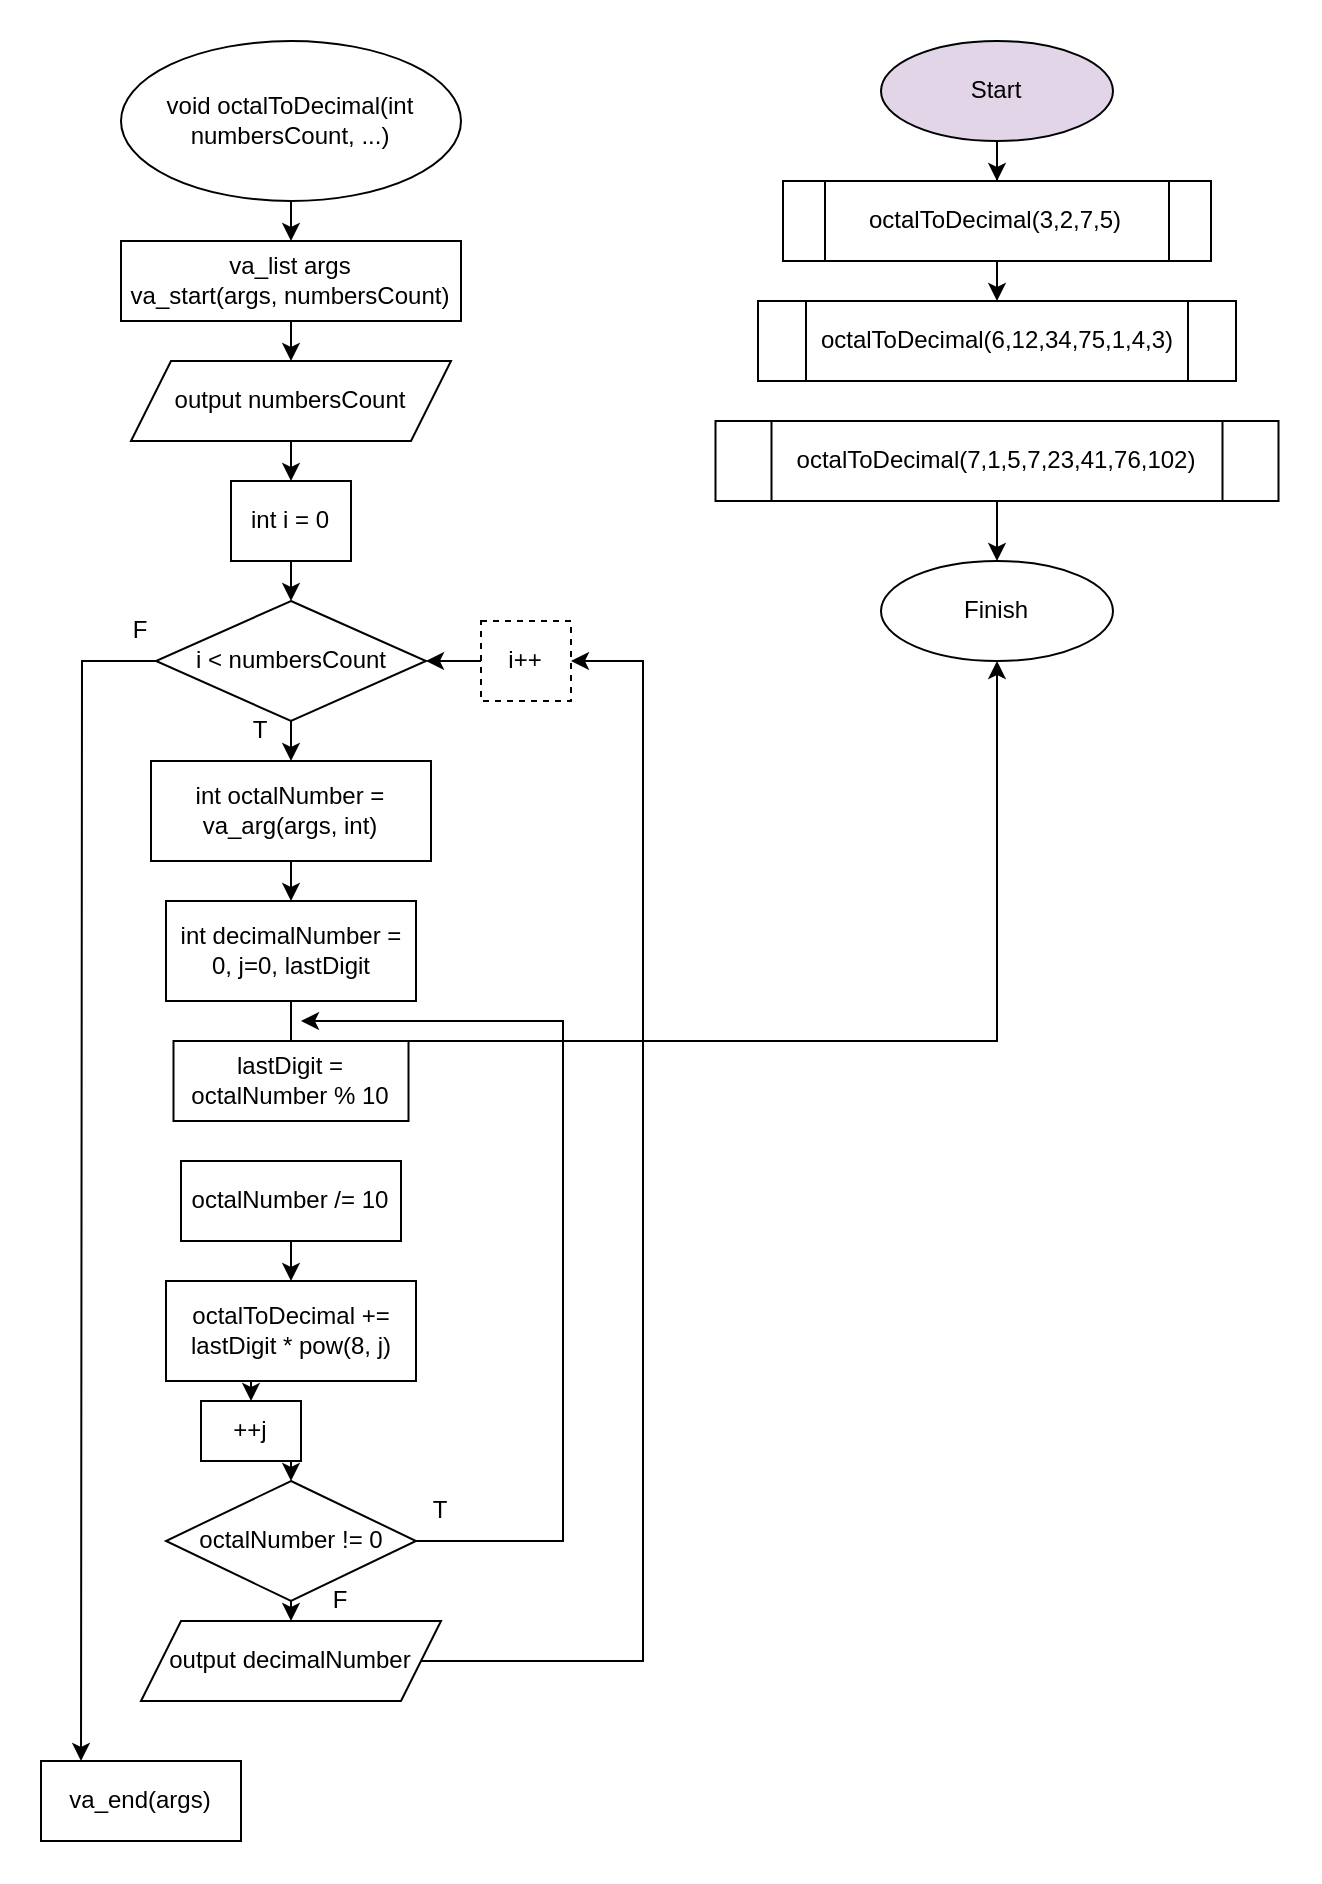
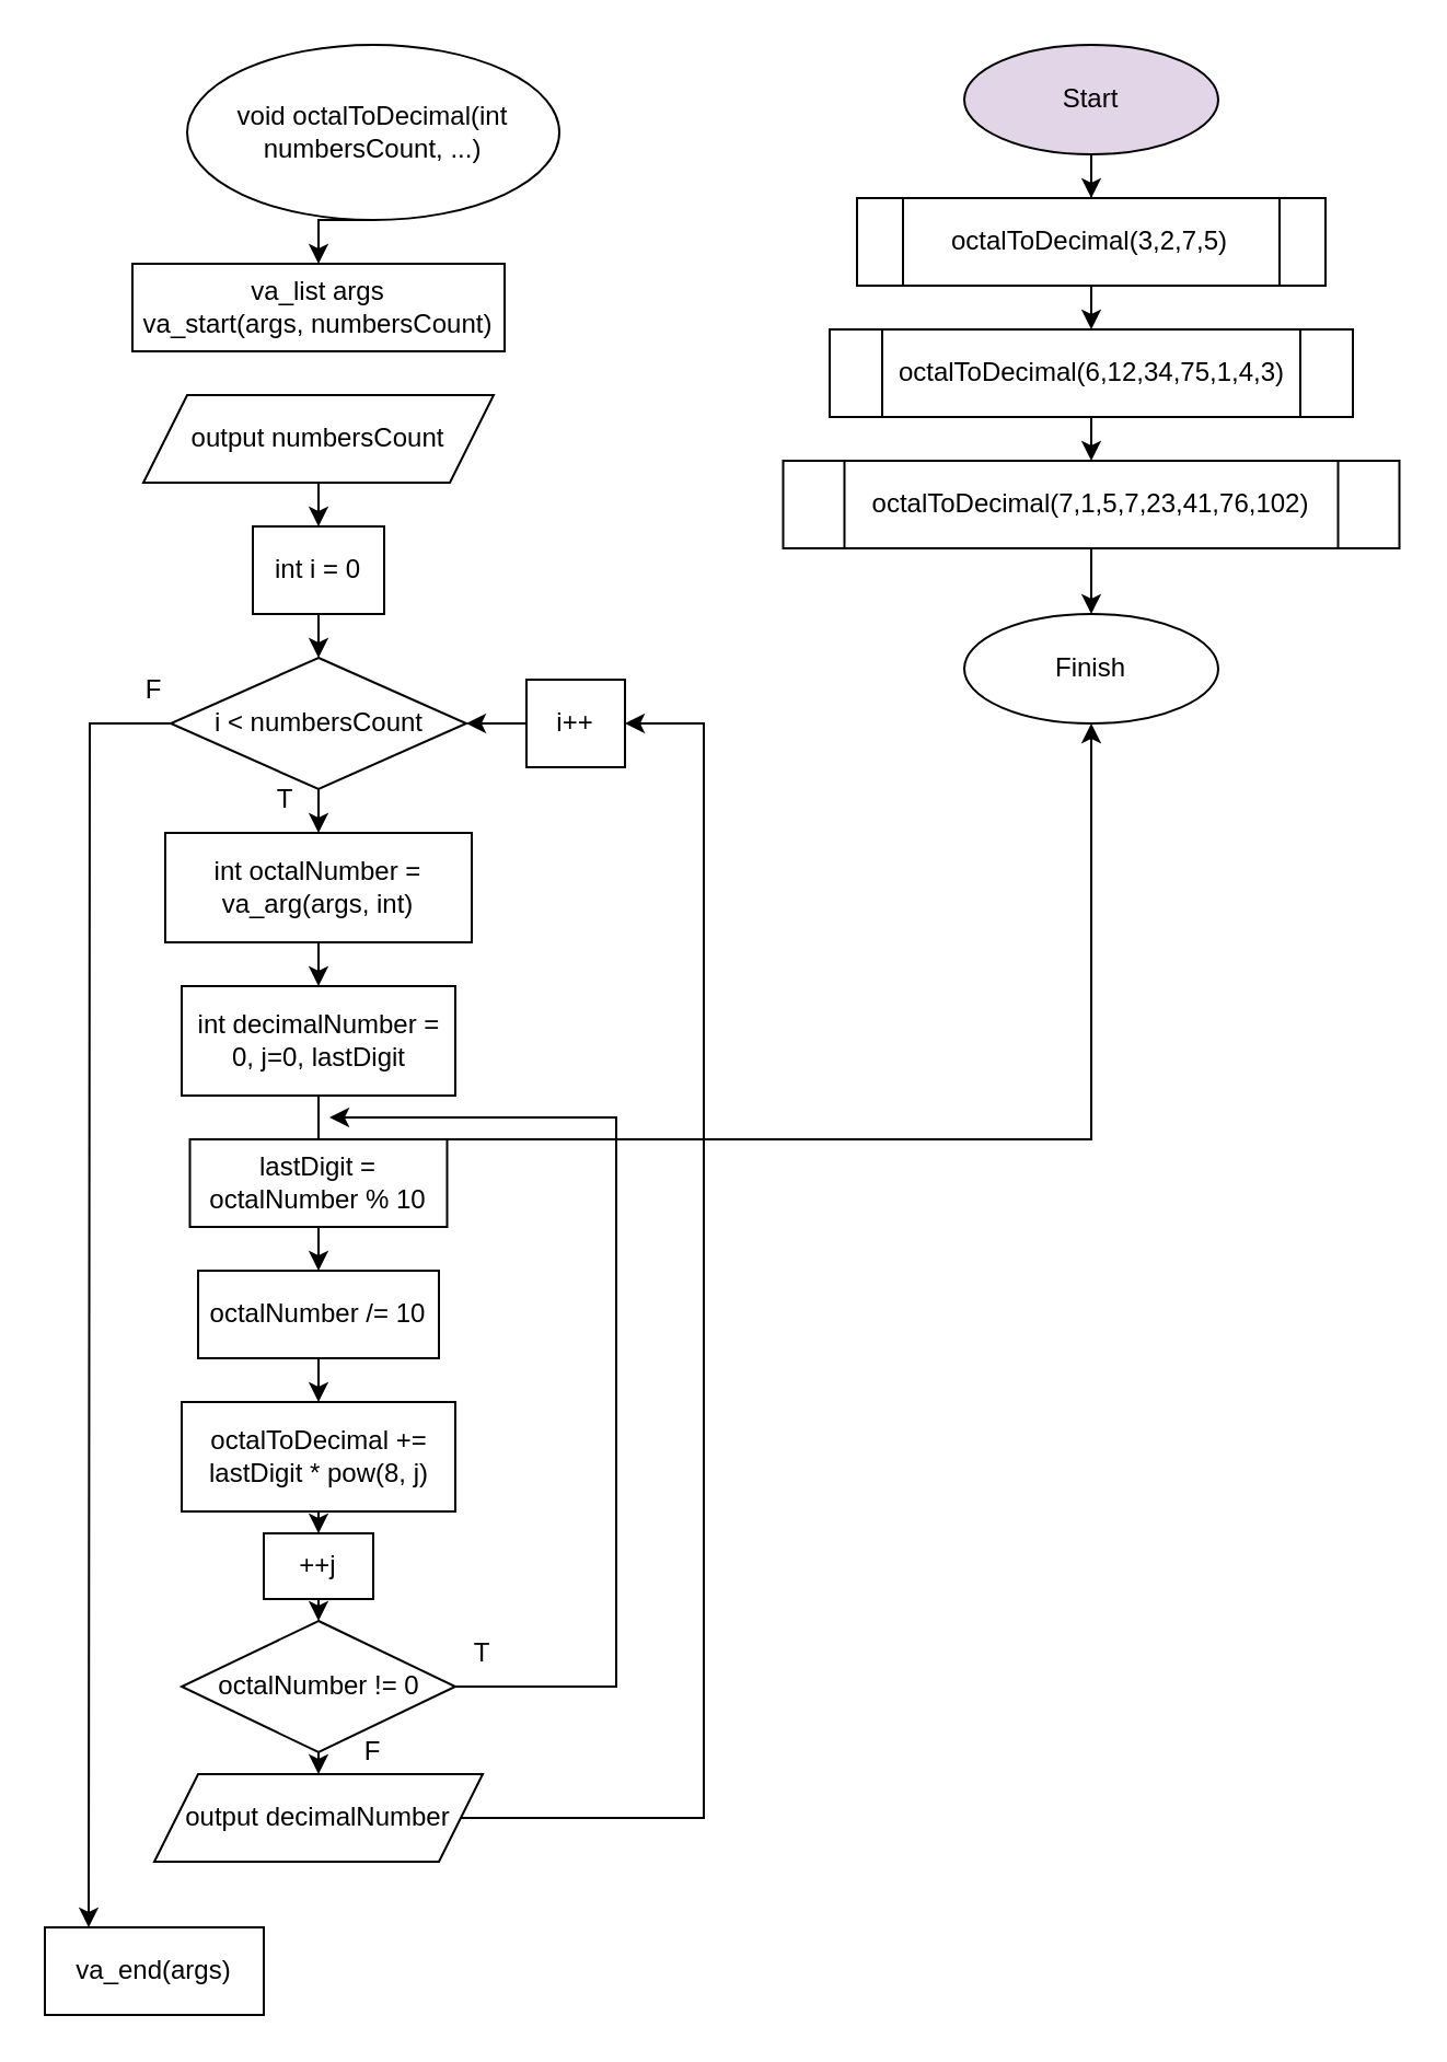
  <mxCell id="0" />
  <mxCell id="1" parent="0" />
  <mxCell id="2" style="edgeStyle=orthogonalEdgeStyle;rounded=0;orthogonalLoop=1;jettySize=auto;html=1;exitX=0.5;exitY=1;exitDx=0;exitDy=0;entryX=0.5;entryY=0;entryDx=0;entryDy=0;" edge="1" parent="1" source="3" target="5"><mxGeometry relative="1" as="geometry" /></mxCell>
- <mxCell id="3" value="void octalToDecimal(int numbersCount, ...)" style="ellipse;whiteSpace=wrap;html=1;" vertex="1" parent="1"><mxGeometry x="60" y="20" width="170" height="80" as="geometry" /></mxCell>
- <mxCell id="4" style="edgeStyle=orthogonalEdgeStyle;rounded=0;orthogonalLoop=1;jettySize=auto;html=1;exitX=0.5;exitY=1;exitDx=0;exitDy=0;entryX=0.5;entryY=0;entryDx=0;entryDy=0;" edge="1" parent="1" source="5" target="7"><mxGeometry relative="1" as="geometry" /></mxCell>
+ <mxCell id="3" value="void octalToDecimal(int numbersCount, ...)" style="ellipse;whiteSpace=wrap;html=1;" vertex="1" parent="1"><mxGeometry x="85" y="20" width="170" height="80" as="geometry" /></mxCell>
  <mxCell id="5" value="&lt;div&gt;va_list args&lt;br&gt;&lt;/div&gt;&lt;div&gt;va_start(args, numbersCount)&lt;br&gt;&lt;/div&gt;" style="rounded=0;whiteSpace=wrap;html=1;" vertex="1" parent="1"><mxGeometry x="60" y="120" width="170" height="40" as="geometry" /></mxCell>
  <mxCell id="6" style="edgeStyle=orthogonalEdgeStyle;rounded=0;orthogonalLoop=1;jettySize=auto;html=1;exitX=0.5;exitY=1;exitDx=0;exitDy=0;entryX=0.5;entryY=0;entryDx=0;entryDy=0;" edge="1" parent="1" source="7" target="9"><mxGeometry relative="1" as="geometry" /></mxCell>
  <mxCell id="7" value="output numbersCount" style="shape=parallelogram;perimeter=parallelogramPerimeter;whiteSpace=wrap;html=1;fixedSize=1;" vertex="1" parent="1"><mxGeometry x="65" y="180" width="160" height="40" as="geometry" /></mxCell>
  <mxCell id="8" style="edgeStyle=orthogonalEdgeStyle;rounded=0;orthogonalLoop=1;jettySize=auto;html=1;exitX=0.5;exitY=1;exitDx=0;exitDy=0;entryX=0.5;entryY=0;entryDx=0;entryDy=0;" edge="1" parent="1" source="9" target="31"><mxGeometry relative="1" as="geometry" /></mxCell>
  <mxCell id="9" value="int i = 0" style="rounded=0;whiteSpace=wrap;html=1;" vertex="1" parent="1"><mxGeometry x="115" y="240" width="60" height="40" as="geometry" /></mxCell>
  <mxCell id="10" style="edgeStyle=orthogonalEdgeStyle;rounded=0;orthogonalLoop=1;jettySize=auto;html=1;entryX=1;entryY=0.5;entryDx=0;entryDy=0;" edge="1" parent="1" source="11" target="31"><mxGeometry relative="1" as="geometry" /></mxCell>
- <mxCell id="11" value="i++" style="rounded=0;whiteSpace=wrap;html=1;dashed=1;" vertex="1" parent="1"><mxGeometry x="240" y="310" width="45" height="40" as="geometry" /></mxCell>
+ <mxCell id="11" value="i++" style="rounded=0;whiteSpace=wrap;html=1;" vertex="1" parent="1"><mxGeometry x="240" y="310" width="45" height="40" as="geometry" /></mxCell>
  <mxCell id="12" style="edgeStyle=orthogonalEdgeStyle;rounded=0;orthogonalLoop=1;jettySize=auto;html=1;exitX=0.5;exitY=1;exitDx=0;exitDy=0;entryX=0.5;entryY=0;entryDx=0;entryDy=0;" edge="1" parent="1" source="13" target="15"><mxGeometry relative="1" as="geometry" /></mxCell>
  <mxCell id="13" value="int octalNumber = va_arg(args, int)" style="rounded=0;whiteSpace=wrap;html=1;" vertex="1" parent="1"><mxGeometry x="75" y="380" width="140" height="50" as="geometry" /></mxCell>
  <mxCell id="14" style="edgeStyle=orthogonalEdgeStyle;rounded=0;orthogonalLoop=1;jettySize=auto;html=1;exitX=0.5;exitY=1;exitDx=0;exitDy=0;" edge="1" parent="1" source="15" target="45"><mxGeometry relative="1" as="geometry" /></mxCell>
  <mxCell id="15" value="int decimalNumber = 0, j=0, lastDigit" style="rounded=0;whiteSpace=wrap;html=1;" vertex="1" parent="1"><mxGeometry x="82.5" y="450" width="125" height="50" as="geometry" /></mxCell>
+ <mxCell id="16" style="edgeStyle=orthogonalEdgeStyle;rounded=0;orthogonalLoop=1;jettySize=auto;html=1;exitX=0.5;exitY=1;exitDx=0;exitDy=0;entryX=0.5;entryY=0;entryDx=0;entryDy=0;" edge="1" parent="1" source="17" target="19"><mxGeometry relative="1" as="geometry" /></mxCell>
  <mxCell id="17" value="lastDigit = octalNumber % 10" style="rounded=0;whiteSpace=wrap;html=1;" vertex="1" parent="1"><mxGeometry x="86.25" y="520" width="117.5" height="40" as="geometry" /></mxCell>
  <mxCell id="18" style="edgeStyle=orthogonalEdgeStyle;rounded=0;orthogonalLoop=1;jettySize=auto;html=1;exitX=0.5;exitY=1;exitDx=0;exitDy=0;entryX=0.5;entryY=0;entryDx=0;entryDy=0;" edge="1" parent="1" source="19" target="21"><mxGeometry relative="1" as="geometry" /></mxCell>
  <mxCell id="19" value="octalNumber /= 10" style="rounded=0;whiteSpace=wrap;html=1;" vertex="1" parent="1"><mxGeometry x="90" y="580" width="110" height="40" as="geometry" /></mxCell>
  <mxCell id="20" style="edgeStyle=orthogonalEdgeStyle;rounded=0;orthogonalLoop=1;jettySize=auto;html=1;exitX=0.5;exitY=1;exitDx=0;exitDy=0;entryX=0.5;entryY=0;entryDx=0;entryDy=0;" edge="1" parent="1" source="21" target="23"><mxGeometry relative="1" as="geometry" /></mxCell>
  <mxCell id="21" value="octalToDecimal += lastDigit * pow(8, j)" style="rounded=0;whiteSpace=wrap;html=1;" vertex="1" parent="1"><mxGeometry x="82.5" y="640" width="125" height="50" as="geometry" /></mxCell>
  <mxCell id="22" style="edgeStyle=orthogonalEdgeStyle;rounded=0;orthogonalLoop=1;jettySize=auto;html=1;exitX=0.5;exitY=1;exitDx=0;exitDy=0;entryX=0.5;entryY=0;entryDx=0;entryDy=0;" edge="1" parent="1" source="23" target="26"><mxGeometry relative="1" as="geometry" /></mxCell>
- <mxCell id="23" value="++j" style="rounded=0;whiteSpace=wrap;html=1;" vertex="1" parent="1"><mxGeometry x="100" y="700" width="50" height="30" as="geometry" /></mxCell>
+ <mxCell id="23" value="++j" style="rounded=0;whiteSpace=wrap;html=1;" vertex="1" parent="1"><mxGeometry x="120" y="700" width="50" height="30" as="geometry" /></mxCell>
  <mxCell id="24" style="edgeStyle=orthogonalEdgeStyle;rounded=0;orthogonalLoop=1;jettySize=auto;html=1;exitX=1;exitY=0.5;exitDx=0;exitDy=0;" edge="1" parent="1" source="26"><mxGeometry relative="1" as="geometry"><mxPoint x="150" y="510" as="targetPoint" /><Array as="points"><mxPoint x="281" y="770" /></Array></mxGeometry></mxCell>
  <mxCell id="25" style="edgeStyle=orthogonalEdgeStyle;rounded=0;orthogonalLoop=1;jettySize=auto;html=1;exitX=0.5;exitY=1;exitDx=0;exitDy=0;entryX=0.5;entryY=0;entryDx=0;entryDy=0;" edge="1" parent="1" source="26" target="28"><mxGeometry relative="1" as="geometry" /></mxCell>
  <mxCell id="26" value="octalNumber != 0" style="rhombus;whiteSpace=wrap;html=1;" vertex="1" parent="1"><mxGeometry x="82.5" y="740" width="125" height="60" as="geometry" /></mxCell>
  <mxCell id="27" style="edgeStyle=orthogonalEdgeStyle;rounded=0;orthogonalLoop=1;jettySize=auto;html=1;exitX=1;exitY=0.5;exitDx=0;exitDy=0;entryX=1;entryY=0.5;entryDx=0;entryDy=0;" edge="1" parent="1" source="28" target="11"><mxGeometry relative="1" as="geometry"><mxPoint x="320" y="260" as="targetPoint" /><Array as="points"><mxPoint x="321" y="830" /><mxPoint x="321" y="330" /></Array></mxGeometry></mxCell>
  <mxCell id="28" value="output decimalNumber" style="shape=parallelogram;perimeter=parallelogramPerimeter;whiteSpace=wrap;html=1;fixedSize=1;" vertex="1" parent="1"><mxGeometry x="70" y="810" width="150" height="40" as="geometry" /></mxCell>
  <mxCell id="29" style="edgeStyle=orthogonalEdgeStyle;rounded=0;orthogonalLoop=1;jettySize=auto;html=1;exitX=0.5;exitY=1;exitDx=0;exitDy=0;entryX=0.5;entryY=0;entryDx=0;entryDy=0;" edge="1" parent="1" source="31" target="13"><mxGeometry relative="1" as="geometry" /></mxCell>
  <mxCell id="30" style="edgeStyle=orthogonalEdgeStyle;rounded=0;orthogonalLoop=1;jettySize=auto;html=1;" edge="1" parent="1" source="31"><mxGeometry relative="1" as="geometry"><mxPoint x="40" y="880" as="targetPoint" /></mxGeometry></mxCell>
  <mxCell id="31" value="i &amp;lt; numbersCount" style="rhombus;whiteSpace=wrap;html=1;" vertex="1" parent="1"><mxGeometry x="77.5" y="300" width="135" height="60" as="geometry" /></mxCell>
  <mxCell id="32" value="va_end(args)" style="rounded=0;whiteSpace=wrap;html=1;" vertex="1" parent="1"><mxGeometry x="20" y="880" width="100" height="40" as="geometry" /></mxCell>
  <mxCell id="33" value="T" style="text;html=1;align=center;verticalAlign=middle;whiteSpace=wrap;rounded=0;" vertex="1" parent="1"><mxGeometry x="100" y="350" width="60" height="30" as="geometry" /></mxCell>
  <mxCell id="34" value="T" style="text;html=1;align=center;verticalAlign=middle;whiteSpace=wrap;rounded=0;" vertex="1" parent="1"><mxGeometry x="190" y="740" width="60" height="30" as="geometry" /></mxCell>
  <mxCell id="35" value="F" style="text;html=1;align=center;verticalAlign=middle;whiteSpace=wrap;rounded=0;" vertex="1" parent="1"><mxGeometry x="140" y="785" width="60" height="30" as="geometry" /></mxCell>
  <mxCell id="36" value="F" style="text;html=1;align=center;verticalAlign=middle;whiteSpace=wrap;rounded=0;" vertex="1" parent="1"><mxGeometry x="40" y="300" width="60" height="30" as="geometry" /></mxCell>
  <mxCell id="37" style="edgeStyle=orthogonalEdgeStyle;rounded=0;orthogonalLoop=1;jettySize=auto;html=1;exitX=0.5;exitY=1;exitDx=0;exitDy=0;" edge="1" parent="1" source="38" target="40"><mxGeometry relative="1" as="geometry" /></mxCell>
  <mxCell id="38" value="Start" style="ellipse;whiteSpace=wrap;html=1;fillColor=#e1d5e7;" vertex="1" parent="1"><mxGeometry x="440" y="20" width="116" height="50" as="geometry" /></mxCell>
  <mxCell id="39" style="edgeStyle=orthogonalEdgeStyle;rounded=0;orthogonalLoop=1;jettySize=auto;html=1;exitX=0.5;exitY=1;exitDx=0;exitDy=0;entryX=0.5;entryY=0;entryDx=0;entryDy=0;" edge="1" parent="1" source="40" target="42"><mxGeometry relative="1" as="geometry" /></mxCell>
  <mxCell id="40" value="octalToDecimal(3,2,7,5)" style="shape=process;whiteSpace=wrap;html=1;backgroundOutline=1;" vertex="1" parent="1"><mxGeometry x="391" y="90" width="214" height="40" as="geometry" /></mxCell>
+ <mxCell id="41" style="edgeStyle=orthogonalEdgeStyle;rounded=0;orthogonalLoop=1;jettySize=auto;html=1;exitX=0.5;exitY=1;exitDx=0;exitDy=0;" edge="1" parent="1" source="42" target="44"><mxGeometry relative="1" as="geometry" /></mxCell>
  <mxCell id="42" value="octalToDecimal(6,12,34,75,1,4,3)" style="shape=process;whiteSpace=wrap;html=1;backgroundOutline=1;" vertex="1" parent="1"><mxGeometry x="378.5" y="150" width="239" height="40" as="geometry" /></mxCell>
  <mxCell id="43" style="edgeStyle=orthogonalEdgeStyle;rounded=0;orthogonalLoop=1;jettySize=auto;html=1;exitX=0.5;exitY=1;exitDx=0;exitDy=0;entryX=0.5;entryY=0;entryDx=0;entryDy=0;" edge="1" parent="1" source="44" target="45"><mxGeometry relative="1" as="geometry" /></mxCell>
  <mxCell id="44" value="octalToDecimal(7,1,5,7,23,41,76,102)" style="shape=process;whiteSpace=wrap;html=1;backgroundOutline=1;" vertex="1" parent="1"><mxGeometry x="357.25" y="210" width="281.5" height="40" as="geometry" /></mxCell>
  <mxCell id="45" value="Finish" style="ellipse;whiteSpace=wrap;html=1;" vertex="1" parent="1"><mxGeometry x="440" y="280" width="116" height="50" as="geometry" /></mxCell>
